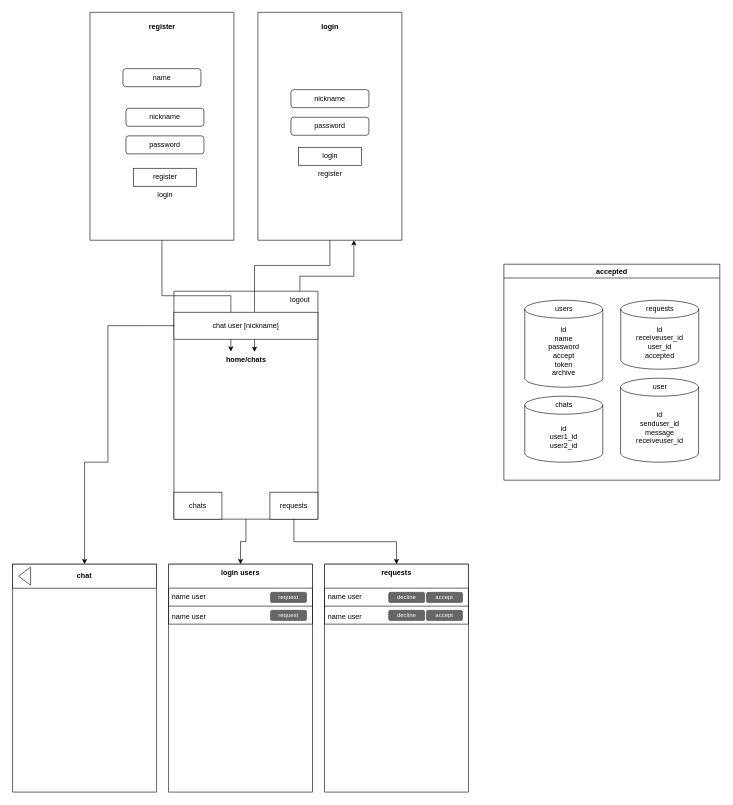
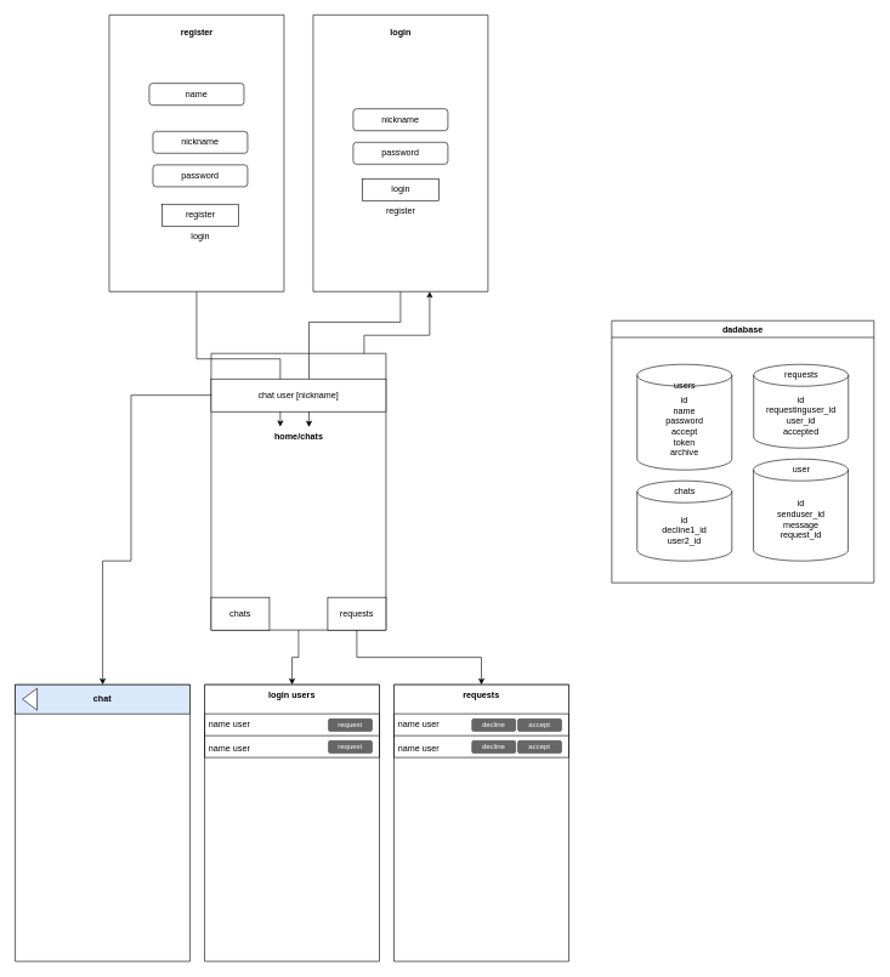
  <mxCell id="0" />
  <mxCell id="1" parent="0" />
  <mxCell id="2" style="edgeStyle=orthogonalEdgeStyle;rounded=0;orthogonalLoop=1;jettySize=auto;html=1;exitX=0.5;exitY=1;exitDx=0;exitDy=0;entryX=0.221;entryY=0.019;entryDx=0;entryDy=0;entryPerimeter=0;" edge="1" parent="1" source="3" target="19"><mxGeometry relative="1" as="geometry" /></mxCell>
  <mxCell id="3" value="" style="swimlane;startSize=0;" vertex="1" parent="1"><mxGeometry x="149" y="20" width="240" height="380" as="geometry" /></mxCell>
  <mxCell id="4" value="password" style="rounded=1;whiteSpace=wrap;html=1;" vertex="1" parent="3"><mxGeometry x="60" y="206" width="130" height="30" as="geometry" /></mxCell>
  <mxCell id="5" value="nickname" style="rounded=1;whiteSpace=wrap;html=1;" vertex="1" parent="3"><mxGeometry x="60" y="160" width="130" height="30" as="geometry" /></mxCell>
  <mxCell id="6" value="name" style="rounded=1;whiteSpace=wrap;html=1;" vertex="1" parent="3"><mxGeometry x="55" y="94" width="130" height="30" as="geometry" /></mxCell>
  <mxCell id="7" value="register" style="rounded=0;whiteSpace=wrap;html=1;" vertex="1" parent="3"><mxGeometry x="72.5" y="260" width="105" height="30" as="geometry" /></mxCell>
  <mxCell id="8" value="&lt;b&gt;register&lt;/b&gt;" style="text;html=1;align=center;verticalAlign=middle;resizable=0;points=[];autosize=1;strokeColor=none;fillColor=none;" vertex="1" parent="3"><mxGeometry x="85" y="10" width="70" height="30" as="geometry" /></mxCell>
  <mxCell id="9" value="login" style="text;html=1;align=center;verticalAlign=middle;resizable=0;points=[];autosize=1;strokeColor=none;fillColor=none;" vertex="1" parent="3"><mxGeometry x="100" y="290" width="50" height="30" as="geometry" /></mxCell>
  <mxCell id="10" style="edgeStyle=orthogonalEdgeStyle;rounded=0;orthogonalLoop=1;jettySize=auto;html=1;exitX=0.5;exitY=1;exitDx=0;exitDy=0;entryX=0.659;entryY=0.038;entryDx=0;entryDy=0;entryPerimeter=0;" edge="1" parent="1" source="11" target="19"><mxGeometry relative="1" as="geometry"><Array as="points"><mxPoint x="549" y="442" /><mxPoint x="423" y="442" /></Array></mxGeometry></mxCell>
  <mxCell id="11" value="" style="swimlane;startSize=0;" vertex="1" parent="1"><mxGeometry x="429" y="20" width="240" height="380" as="geometry" /></mxCell>
  <mxCell id="12" value="nickname" style="rounded=1;whiteSpace=wrap;html=1;" vertex="1" parent="11"><mxGeometry x="55" y="129" width="130" height="30" as="geometry" /></mxCell>
  <mxCell id="13" value="login" style="rounded=0;whiteSpace=wrap;html=1;" vertex="1" parent="11"><mxGeometry x="67.5" y="225" width="105" height="30" as="geometry" /></mxCell>
  <mxCell id="14" value="&lt;b&gt;login&lt;/b&gt;" style="text;html=1;align=center;verticalAlign=middle;resizable=0;points=[];autosize=1;strokeColor=none;fillColor=none;" vertex="1" parent="11"><mxGeometry x="95" y="10" width="50" height="30" as="geometry" /></mxCell>
  <mxCell id="15" value="register" style="text;html=1;align=center;verticalAlign=middle;resizable=0;points=[];autosize=1;strokeColor=none;fillColor=none;" vertex="1" parent="11"><mxGeometry x="90" y="255" width="60" height="30" as="geometry" /></mxCell>
  <mxCell id="16" value="password" style="rounded=1;whiteSpace=wrap;html=1;" vertex="1" parent="11"><mxGeometry x="55" y="175" width="130" height="30" as="geometry" /></mxCell>
  <mxCell id="17" style="edgeStyle=orthogonalEdgeStyle;rounded=0;orthogonalLoop=1;jettySize=auto;html=1;exitX=0.5;exitY=1;exitDx=0;exitDy=0;entryX=0.5;entryY=0;entryDx=0;entryDy=0;" edge="1" parent="1" source="18" target="26"><mxGeometry relative="1" as="geometry" /></mxCell>
  <mxCell id="18" value="" style="swimlane;startSize=0;" vertex="1" parent="1"><mxGeometry x="289" y="485" width="240" height="380" as="geometry" /></mxCell>
  <mxCell id="19" value="&lt;b&gt;home/chats&lt;/b&gt;" style="text;html=1;align=center;verticalAlign=middle;resizable=0;points=[];autosize=1;strokeColor=none;fillColor=none;" vertex="1" parent="18"><mxGeometry x="75" y="100" width="90" height="30" as="geometry" /></mxCell>
- <mxCell id="20" value="logout" style="text;html=1;align=center;verticalAlign=middle;resizable=0;points=[];autosize=1;strokeColor=none;fillColor=none;" vertex="1" parent="18"><mxGeometry x="180" width="60" height="30" as="geometry" /></mxCell>
  <mxCell id="21" value="requests" style="rounded=0;whiteSpace=wrap;html=1;" vertex="1" parent="18"><mxGeometry x="160" y="335" width="80" height="45" as="geometry" /></mxCell>
  <mxCell id="22" value="chat user [nickname]" style="rounded=0;whiteSpace=wrap;html=1;" vertex="1" parent="18"><mxGeometry y="35" width="240" height="45" as="geometry" /></mxCell>
  <mxCell id="23" style="edgeStyle=orthogonalEdgeStyle;rounded=0;orthogonalLoop=1;jettySize=auto;html=1;entryX=0.5;entryY=0;entryDx=0;entryDy=0;exitX=0.002;exitY=0.151;exitDx=0;exitDy=0;exitPerimeter=0;" edge="1" parent="1" source="18" target="33"><mxGeometry relative="1" as="geometry"><Array as="points"><mxPoint x="179" y="542" /><mxPoint x="179" y="770" /><mxPoint x="140" y="770" /></Array></mxGeometry></mxCell>
  <mxCell id="24" value="chats" style="rounded=0;whiteSpace=wrap;html=1;" vertex="1" parent="1"><mxGeometry x="289" y="820" width="80" height="45" as="geometry" /></mxCell>
  <mxCell id="25" value="" style="swimlane;startSize=0;" vertex="1" parent="1"><mxGeometry x="280" y="940" width="240" height="380" as="geometry" /></mxCell>
  <mxCell id="26" value="login users" style="swimlane;fontStyle=1;align=center;verticalAlign=top;childLayout=stackLayout;horizontal=1;startSize=40;horizontalStack=0;resizeParent=1;resizeParentMax=0;resizeLast=0;collapsible=1;marginBottom=0;" vertex="1" parent="25"><mxGeometry width="240" height="100" as="geometry" /></mxCell>
  <mxCell id="27" value="name user" style="text;strokeColor=none;fillColor=none;align=left;verticalAlign=top;spacingLeft=4;spacingRight=4;overflow=hidden;rotatable=0;points=[[0,0.5],[1,0.5]];portConstraint=eastwest;" vertex="1" parent="26"><mxGeometry y="40" width="240" height="26" as="geometry" /></mxCell>
  <mxCell id="28" value="" style="line;strokeWidth=1;fillColor=none;align=left;verticalAlign=middle;spacingTop=-1;spacingLeft=3;spacingRight=3;rotatable=0;labelPosition=right;points=[];portConstraint=eastwest;strokeColor=inherit;" vertex="1" parent="26"><mxGeometry y="66" width="240" height="8" as="geometry" /></mxCell>
  <mxCell id="29" value="name user" style="text;strokeColor=none;fillColor=none;align=left;verticalAlign=top;spacingLeft=4;spacingRight=4;overflow=hidden;rotatable=0;points=[[0,0.5],[1,0.5]];portConstraint=eastwest;" vertex="1" parent="26"><mxGeometry y="74" width="240" height="26" as="geometry" /></mxCell>
  <mxCell id="30" value="request" style="rounded=1;html=1;shadow=0;dashed=0;whiteSpace=wrap;fontSize=10;fillColor=#666666;align=center;strokeColor=#4D4D4D;fontColor=#ffffff;" vertex="1" parent="25"><mxGeometry x="170" y="47" width="60" height="16.88" as="geometry" /></mxCell>
  <mxCell id="31" value="request" style="rounded=1;html=1;shadow=0;dashed=0;whiteSpace=wrap;fontSize=10;fillColor=#666666;align=center;strokeColor=#4D4D4D;fontColor=#ffffff;" vertex="1" parent="25"><mxGeometry x="170" y="77" width="60" height="16.88" as="geometry" /></mxCell>
  <mxCell id="32" value="" style="swimlane;startSize=0;" vertex="1" parent="1"><mxGeometry x="20" y="940" width="240" height="380" as="geometry" /></mxCell>
- <mxCell id="33" value="&lt;b&gt;chat&lt;/b&gt;" style="rounded=0;whiteSpace=wrap;html=1;" vertex="1" parent="32"><mxGeometry width="240" height="40" as="geometry" /></mxCell>
+ <mxCell id="33" value="&lt;b&gt;chat&lt;/b&gt;" style="rounded=0;whiteSpace=wrap;html=1;fillColor=#dae8fc;" vertex="1" parent="32"><mxGeometry width="240" height="40" as="geometry" /></mxCell>
  <mxCell id="34" value="" style="triangle;whiteSpace=wrap;html=1;rotation=-180;" vertex="1" parent="32"><mxGeometry x="10" y="5" width="20" height="30" as="geometry" /></mxCell>
  <mxCell id="35" style="edgeStyle=orthogonalEdgeStyle;rounded=0;orthogonalLoop=1;jettySize=auto;html=1;" edge="1" parent="1" source="18" target="11"><mxGeometry relative="1" as="geometry"><mxPoint x="589" y="410" as="targetPoint" /><Array as="points"><mxPoint x="499" y="460" /><mxPoint x="589" y="460" /></Array></mxGeometry></mxCell>
  <mxCell id="36" value="" style="swimlane;startSize=0;" vertex="1" parent="1"><mxGeometry x="540" y="940" width="240" height="380" as="geometry" /></mxCell>
  <mxCell id="37" value="requests" style="swimlane;fontStyle=1;align=center;verticalAlign=top;childLayout=stackLayout;horizontal=1;startSize=40;horizontalStack=0;resizeParent=1;resizeParentMax=0;resizeLast=0;collapsible=1;marginBottom=0;" vertex="1" parent="36"><mxGeometry width="240" height="100" as="geometry" /></mxCell>
  <mxCell id="38" value="name user" style="text;strokeColor=none;fillColor=none;align=left;verticalAlign=top;spacingLeft=4;spacingRight=4;overflow=hidden;rotatable=0;points=[[0,0.5],[1,0.5]];portConstraint=eastwest;" vertex="1" parent="37"><mxGeometry y="40" width="240" height="26" as="geometry" /></mxCell>
  <mxCell id="39" value="" style="line;strokeWidth=1;fillColor=none;align=left;verticalAlign=middle;spacingTop=-1;spacingLeft=3;spacingRight=3;rotatable=0;labelPosition=right;points=[];portConstraint=eastwest;strokeColor=inherit;" vertex="1" parent="37"><mxGeometry y="66" width="240" height="8" as="geometry" /></mxCell>
  <mxCell id="40" value="name user" style="text;strokeColor=none;fillColor=none;align=left;verticalAlign=top;spacingLeft=4;spacingRight=4;overflow=hidden;rotatable=0;points=[[0,0.5],[1,0.5]];portConstraint=eastwest;" vertex="1" parent="37"><mxGeometry y="74" width="240" height="26" as="geometry" /></mxCell>
  <mxCell id="41" value="accept" style="rounded=1;html=1;shadow=0;dashed=0;whiteSpace=wrap;fontSize=10;fillColor=#666666;align=center;strokeColor=#4D4D4D;fontColor=#ffffff;" vertex="1" parent="36"><mxGeometry x="170" y="47" width="60" height="16.88" as="geometry" /></mxCell>
  <mxCell id="42" value="decline" style="rounded=1;html=1;shadow=0;dashed=0;whiteSpace=wrap;fontSize=10;fillColor=#666666;align=center;strokeColor=#4D4D4D;fontColor=#ffffff;" vertex="1" parent="36"><mxGeometry x="107" y="47" width="60" height="16.88" as="geometry" /></mxCell>
  <mxCell id="43" style="edgeStyle=orthogonalEdgeStyle;rounded=0;orthogonalLoop=1;jettySize=auto;html=1;entryX=0.5;entryY=0;entryDx=0;entryDy=0;exitX=0.5;exitY=1;exitDx=0;exitDy=0;" edge="1" parent="1" source="21" target="37"><mxGeometry relative="1" as="geometry" /></mxCell>
  <mxCell id="44" value="decline" style="rounded=1;html=1;shadow=0;dashed=0;whiteSpace=wrap;fontSize=10;fillColor=#666666;align=center;strokeColor=#4D4D4D;fontColor=#ffffff;" vertex="1" parent="1"><mxGeometry x="647" y="1017" width="60" height="16.88" as="geometry" /></mxCell>
  <mxCell id="45" value="accept" style="rounded=1;html=1;shadow=0;dashed=0;whiteSpace=wrap;fontSize=10;fillColor=#666666;align=center;strokeColor=#4D4D4D;fontColor=#ffffff;" vertex="1" parent="1"><mxGeometry x="710" y="1017" width="60" height="16.88" as="geometry" /></mxCell>
- <mxCell id="46" value="accepted" style="swimlane;whiteSpace=wrap;html=1;" vertex="1" parent="1"><mxGeometry x="839" y="440" width="360" height="360" as="geometry" /></mxCell>
+ <mxCell id="46" value="dadabase" style="swimlane;whiteSpace=wrap;html=1;" vertex="1" parent="1"><mxGeometry x="839" y="440" width="360" height="360" as="geometry" /></mxCell>
  <mxCell id="47" value="id&lt;br&gt;name&lt;br&gt;password&lt;br&gt;accept&lt;br&gt;token&lt;br&gt;archive" style="shape=cylinder3;whiteSpace=wrap;html=1;boundedLbl=1;backgroundOutline=1;size=15;" vertex="1" parent="46"><mxGeometry x="34.88" y="60" width="130" height="145" as="geometry" /></mxCell>
- <mxCell id="48" value="users" style="text;html=1;align=center;verticalAlign=middle;resizable=0;points=[];autosize=1;strokeColor=none;fillColor=none;" vertex="1" parent="46"><mxGeometry x="74.88" y="60" width="50" height="30" as="geometry" /></mxCell>
- <mxCell id="49" value="id&lt;br&gt;receiveuser_id&lt;br&gt;user_id&lt;br&gt;accepted" style="shape=cylinder3;whiteSpace=wrap;html=1;boundedLbl=1;backgroundOutline=1;size=15;" vertex="1" parent="46"><mxGeometry x="194.88" y="60" width="130" height="115" as="geometry" /></mxCell>
+ <mxCell id="48" value="users" style="text;html=1;align=center;verticalAlign=middle;resizable=0;points=[];autosize=1;strokeColor=none;fillColor=none;" vertex="1" parent="46"><mxGeometry x="74.88" y="75" width="50" height="30" as="geometry" /></mxCell>
+ <mxCell id="49" value="id&lt;br&gt;requestinguser_id&lt;br&gt;user_id&lt;br&gt;accepted" style="shape=cylinder3;whiteSpace=wrap;html=1;boundedLbl=1;backgroundOutline=1;size=15;" vertex="1" parent="46"><mxGeometry x="194.88" y="60" width="130" height="115" as="geometry" /></mxCell>
  <mxCell id="50" value="requests" style="text;html=1;align=center;verticalAlign=middle;resizable=0;points=[];autosize=1;strokeColor=none;fillColor=none;" vertex="1" parent="46"><mxGeometry x="224.88" y="60" width="70" height="30" as="geometry" /></mxCell>
- <mxCell id="51" value="id&lt;br&gt;user1_id&lt;br&gt;user2_id" style="shape=cylinder3;whiteSpace=wrap;html=1;boundedLbl=1;backgroundOutline=1;size=15;" vertex="1" parent="46"><mxGeometry x="34.88" y="220" width="130" height="110" as="geometry" /></mxCell>
+ <mxCell id="51" value="id&lt;br&gt;decline1_id&lt;br&gt;user2_id" style="shape=cylinder3;whiteSpace=wrap;html=1;boundedLbl=1;backgroundOutline=1;size=15;" vertex="1" parent="46"><mxGeometry x="34.88" y="220" width="130" height="110" as="geometry" /></mxCell>
  <mxCell id="52" value="chats" style="text;html=1;align=center;verticalAlign=middle;resizable=0;points=[];autosize=1;strokeColor=none;fillColor=none;" vertex="1" parent="46"><mxGeometry x="74.88" y="220" width="50" height="30" as="geometry" /></mxCell>
  <mxCell id="53" style="edgeStyle=orthogonalEdgeStyle;rounded=0;orthogonalLoop=1;jettySize=auto;html=1;exitX=1;exitY=0;exitDx=0;exitDy=15;exitPerimeter=0;" edge="1" parent="46" source="54"><mxGeometry relative="1" as="geometry"><mxPoint x="324.671" y="205.111" as="targetPoint" /></mxGeometry></mxCell>
- <mxCell id="54" value="id&lt;br&gt;senduser_id&lt;br&gt;message&lt;br&gt;receiveuser_id" style="shape=cylinder3;whiteSpace=wrap;html=1;boundedLbl=1;backgroundOutline=1;size=15;" vertex="1" parent="46"><mxGeometry x="194.56" y="190" width="130" height="140" as="geometry" /></mxCell>
+ <mxCell id="54" value="id&lt;br&gt;senduser_id&lt;br&gt;message&lt;br&gt;request_id" style="shape=cylinder3;whiteSpace=wrap;html=1;boundedLbl=1;backgroundOutline=1;size=15;" vertex="1" parent="46"><mxGeometry x="194.56" y="190" width="130" height="140" as="geometry" /></mxCell>
  <mxCell id="55" value="user" style="text;html=1;align=center;verticalAlign=middle;resizable=0;points=[];autosize=1;strokeColor=none;fillColor=none;" vertex="1" parent="46"><mxGeometry x="219.56" y="190" width="80" height="30" as="geometry" /></mxCell>
